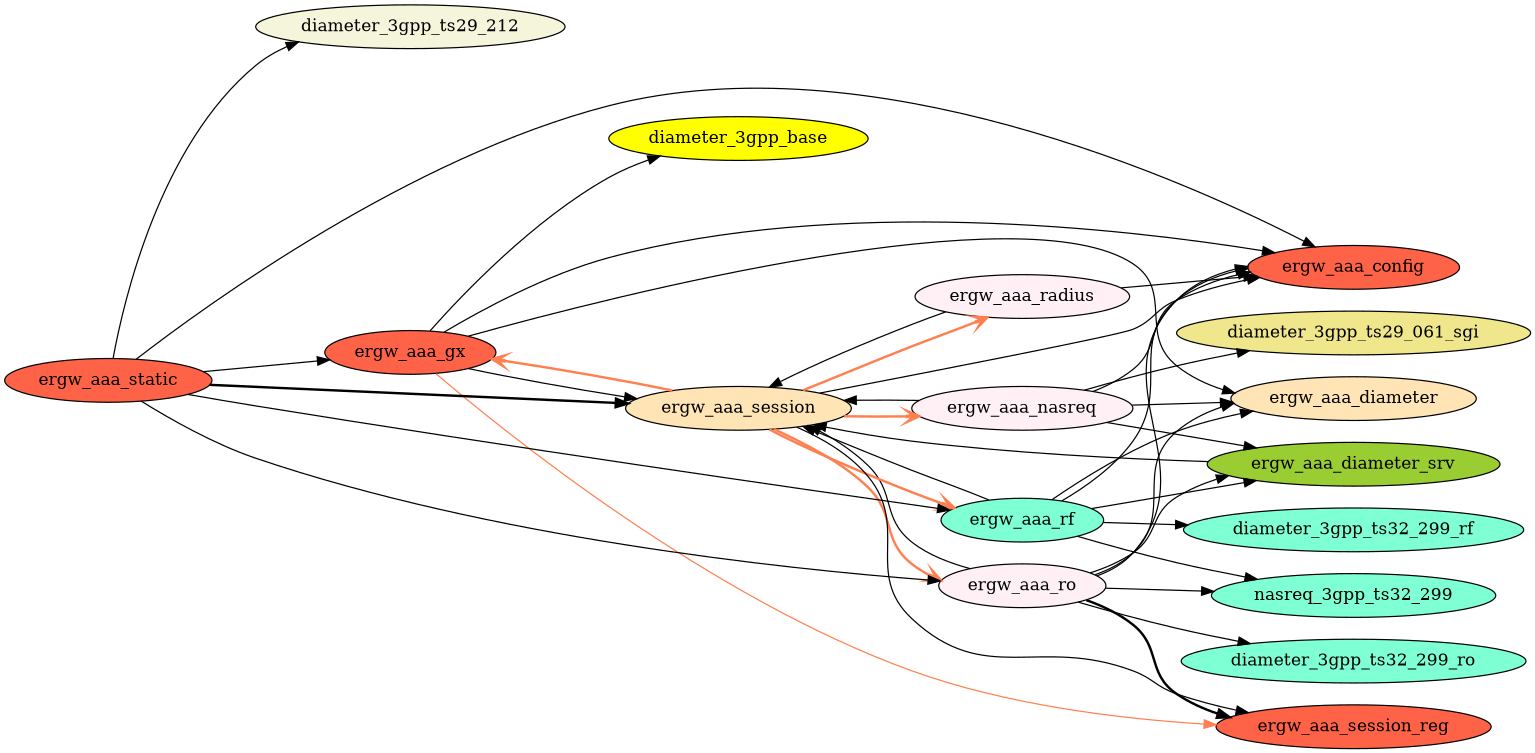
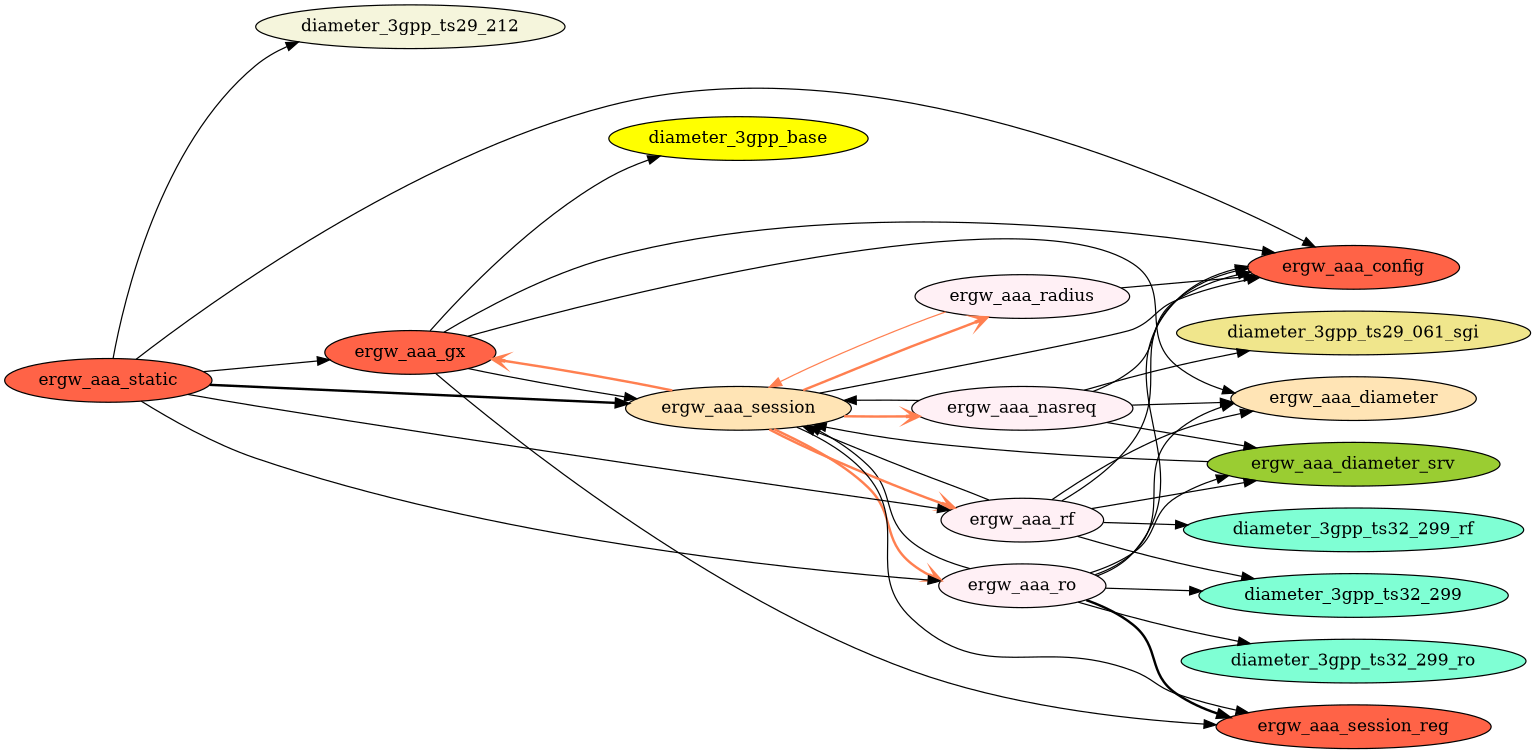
  digraph {
    rankdir=LR
    node [fillcolor=tomato shape=oval style=filled]
    diameter_3gpp_base [fillcolor=yellow]
    diameter_3gpp_ts29_061_sgi [fillcolor=khaki]
    diameter_3gpp_ts29_212 [fillcolor=beige]
-   diameter_3gpp_ts32_299 [fillcolor=aquamarine label=nasreq_3gpp_ts32_299]
+   diameter_3gpp_ts32_299 [fillcolor=aquamarine]
    diameter_3gpp_ts32_299_rf [fillcolor=aquamarine]
    diameter_3gpp_ts32_299_ro [fillcolor=aquamarine]
    ergw_aaa_config
    ergw_aaa_diameter [fillcolor=moccasin]
    ergw_aaa_diameter_srv [fillcolor=yellowgreen]
    ergw_aaa_gx
    ergw_aaa_nasreq [fillcolor=lavenderblush]
    ergw_aaa_radius [fillcolor=lavenderblush]
-   ergw_aaa_rf [fillcolor=aquamarine]
+   ergw_aaa_rf [fillcolor=lavenderblush]
    ergw_aaa_ro [fillcolor=lavenderblush]
    ergw_aaa_session [fillcolor=moccasin]
    ergw_aaa_session_reg
    ergw_aaa_static
    subgraph sub_1 {
      diameter_3gpp_base
      diameter_3gpp_ts29_061_sgi
      diameter_3gpp_ts29_212
      diameter_3gpp_ts32_299
      diameter_3gpp_ts32_299_rf
      diameter_3gpp_ts32_299_ro
      ergw_aaa_config
      ergw_aaa_diameter
      ergw_aaa_diameter_srv
      ergw_aaa_gx
      ergw_aaa_nasreq
      ergw_aaa_radius
      ergw_aaa_rf
      ergw_aaa_ro
      ergw_aaa_session
      ergw_aaa_session_reg
      ergw_aaa_static
    }
    ergw_aaa_diameter_srv -> ergw_aaa_session
    ergw_aaa_gx -> diameter_3gpp_base
    ergw_aaa_gx -> ergw_aaa_config
    ergw_aaa_gx -> ergw_aaa_diameter
    ergw_aaa_gx -> ergw_aaa_session
-   ergw_aaa_gx -> ergw_aaa_session_reg [color=coral]
+   ergw_aaa_gx -> ergw_aaa_session_reg
    ergw_aaa_nasreq -> diameter_3gpp_ts29_061_sgi
    ergw_aaa_nasreq -> ergw_aaa_config
    ergw_aaa_nasreq -> ergw_aaa_diameter
    ergw_aaa_nasreq -> ergw_aaa_diameter_srv
    ergw_aaa_nasreq -> ergw_aaa_session
    ergw_aaa_radius -> ergw_aaa_config
-   ergw_aaa_radius -> ergw_aaa_session
+   ergw_aaa_radius -> ergw_aaa_session [color=coral]
    ergw_aaa_rf -> diameter_3gpp_ts32_299
    ergw_aaa_rf -> diameter_3gpp_ts32_299_rf
    ergw_aaa_rf -> ergw_aaa_config
    ergw_aaa_rf -> ergw_aaa_diameter
    ergw_aaa_rf -> ergw_aaa_diameter_srv
    ergw_aaa_rf -> ergw_aaa_session
    ergw_aaa_ro -> diameter_3gpp_ts32_299
    ergw_aaa_ro -> diameter_3gpp_ts32_299_ro
    ergw_aaa_ro -> ergw_aaa_config
    ergw_aaa_ro -> ergw_aaa_diameter
    ergw_aaa_ro -> ergw_aaa_diameter_srv
    ergw_aaa_ro -> ergw_aaa_session
    ergw_aaa_ro -> ergw_aaa_session_reg [style=bold]
    ergw_aaa_session -> ergw_aaa_config
    ergw_aaa_session -> ergw_aaa_gx [arrowhead=vee color=coral style=bold]
    ergw_aaa_session -> ergw_aaa_nasreq [arrowhead=vee color=coral style=bold]
    ergw_aaa_session -> ergw_aaa_radius [arrowhead=vee color=coral style=bold]
    ergw_aaa_session -> ergw_aaa_rf [arrowhead=vee color=coral style=bold]
    ergw_aaa_session -> ergw_aaa_ro [arrowhead=vee color=coral style=bold]
    ergw_aaa_session -> ergw_aaa_session_reg
    ergw_aaa_static -> diameter_3gpp_ts29_212
    ergw_aaa_static -> ergw_aaa_config
    ergw_aaa_static -> ergw_aaa_gx
    ergw_aaa_static -> ergw_aaa_rf
    ergw_aaa_static -> ergw_aaa_ro
    ergw_aaa_static -> ergw_aaa_session [style=bold]
  }
